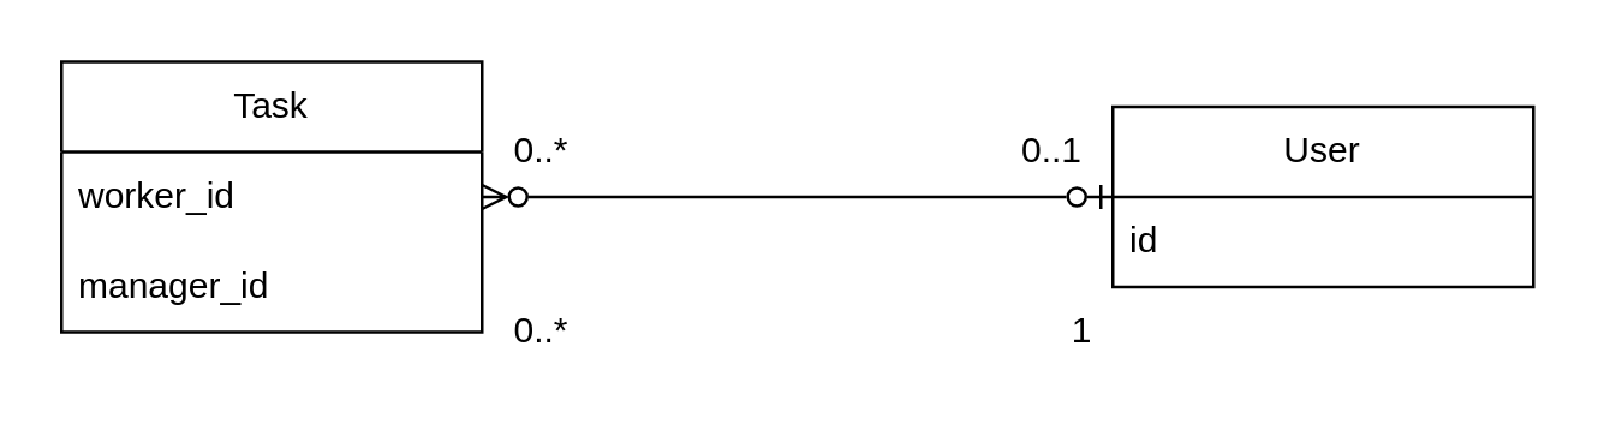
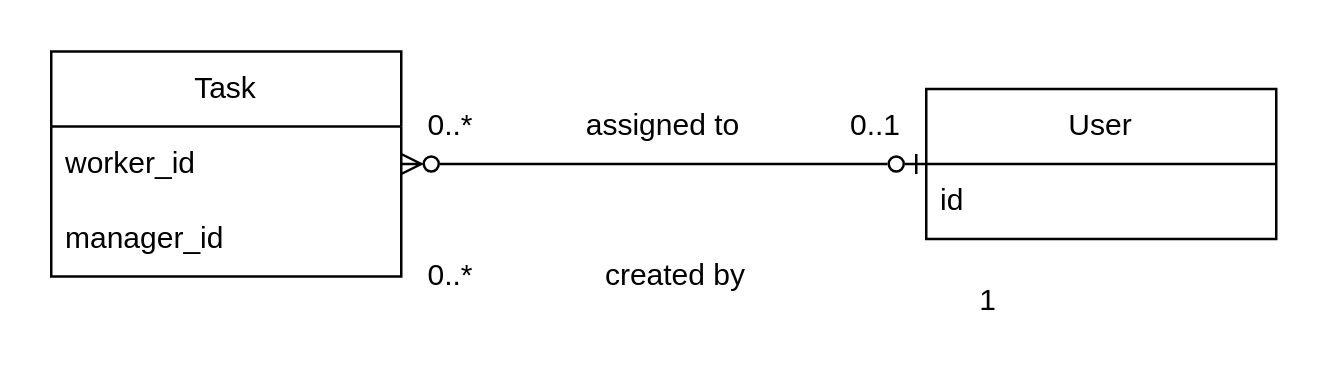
  <mxCell id="0" />
  <mxCell id="1" parent="0" />
  <mxCell id="2" value="Task" style="swimlane;fontStyle=0;childLayout=stackLayout;horizontal=1;startSize=30;horizontalStack=0;resizeParent=1;resizeParentMax=0;resizeLast=0;collapsible=1;marginBottom=0;whiteSpace=wrap;html=1;" parent="1" vertex="1"><mxGeometry x="20" y="20" width="140" height="90" as="geometry" /></mxCell>
  <mxCell id="3" value="worker_id" style="text;strokeColor=none;fillColor=none;align=left;verticalAlign=middle;spacingLeft=4;spacingRight=4;overflow=hidden;points=[[0,0.5],[1,0.5]];portConstraint=eastwest;rotatable=0;whiteSpace=wrap;html=1;" parent="2" vertex="1"><mxGeometry y="30" width="140" height="30" as="geometry" /></mxCell>
  <mxCell id="4" value="manager_id" style="text;strokeColor=none;fillColor=none;align=left;verticalAlign=middle;spacingLeft=4;spacingRight=4;overflow=hidden;points=[[0,0.5],[1,0.5]];portConstraint=eastwest;rotatable=0;whiteSpace=wrap;html=1;" parent="2" vertex="1"><mxGeometry y="60" width="140" height="30" as="geometry" /></mxCell>
  <mxCell id="5" style="edgeStyle=orthogonalEdgeStyle;rounded=0;orthogonalLoop=1;jettySize=auto;html=1;endArrow=ERzeroToMany;endFill=0;startArrow=ERzeroToOne;startFill=0;" parent="1" source="6" target="3" edge="1"><mxGeometry relative="1" as="geometry" /></mxCell>
  <mxCell id="6" value="User" style="swimlane;fontStyle=0;childLayout=stackLayout;horizontal=1;startSize=30;horizontalStack=0;resizeParent=1;resizeParentMax=0;resizeLast=0;collapsible=1;marginBottom=0;whiteSpace=wrap;html=1;" parent="1" vertex="1"><mxGeometry x="370" y="35" width="140" height="60" as="geometry" /></mxCell>
  <mxCell id="7" value="id" style="text;strokeColor=none;fillColor=none;align=left;verticalAlign=middle;spacingLeft=4;spacingRight=4;overflow=hidden;points=[[0,0.5],[1,0.5]];portConstraint=eastwest;rotatable=0;whiteSpace=wrap;html=1;" parent="6" vertex="1"><mxGeometry y="30" width="140" height="30" as="geometry" /></mxCell>
  <mxCell id="8" value="0..*" style="text;html=1;align=center;verticalAlign=middle;whiteSpace=wrap;rounded=0;" parent="1" vertex="1"><mxGeometry x="150" y="95" width="60" height="30" as="geometry" /></mxCell>
- <mxCell id="9" value="1" style="text;html=1;align=center;verticalAlign=middle;whiteSpace=wrap;rounded=0;" parent="1" vertex="1"><mxGeometry x="330" y="95" width="60" height="30" as="geometry" /></mxCell>
+ <mxCell id="9" value="1" style="text;html=1;align=center;verticalAlign=middle;whiteSpace=wrap;rounded=0;" parent="1" vertex="1"><mxGeometry x="365" y="105" width="60" height="30" as="geometry" /></mxCell>
+ <mxCell id="10" value="created by" style="text;html=1;align=center;verticalAlign=middle;whiteSpace=wrap;rounded=0;" parent="1" vertex="1"><mxGeometry x="240" y="95" width="60" height="30" as="geometry" /></mxCell>
+ <mxCell id="11" value="assigned to" style="text;html=1;align=center;verticalAlign=middle;whiteSpace=wrap;rounded=0;" parent="1" vertex="1"><mxGeometry x="230" y="35" width="70" height="30" as="geometry" /></mxCell>
  <mxCell id="12" value="0..*" style="text;html=1;align=center;verticalAlign=middle;whiteSpace=wrap;rounded=0;" parent="1" vertex="1"><mxGeometry x="150" y="35" width="60" height="30" as="geometry" /></mxCell>
  <mxCell id="13" value="0..1" style="text;html=1;align=center;verticalAlign=middle;whiteSpace=wrap;rounded=0;" parent="1" vertex="1"><mxGeometry x="320" y="35" width="60" height="30" as="geometry" /></mxCell>
